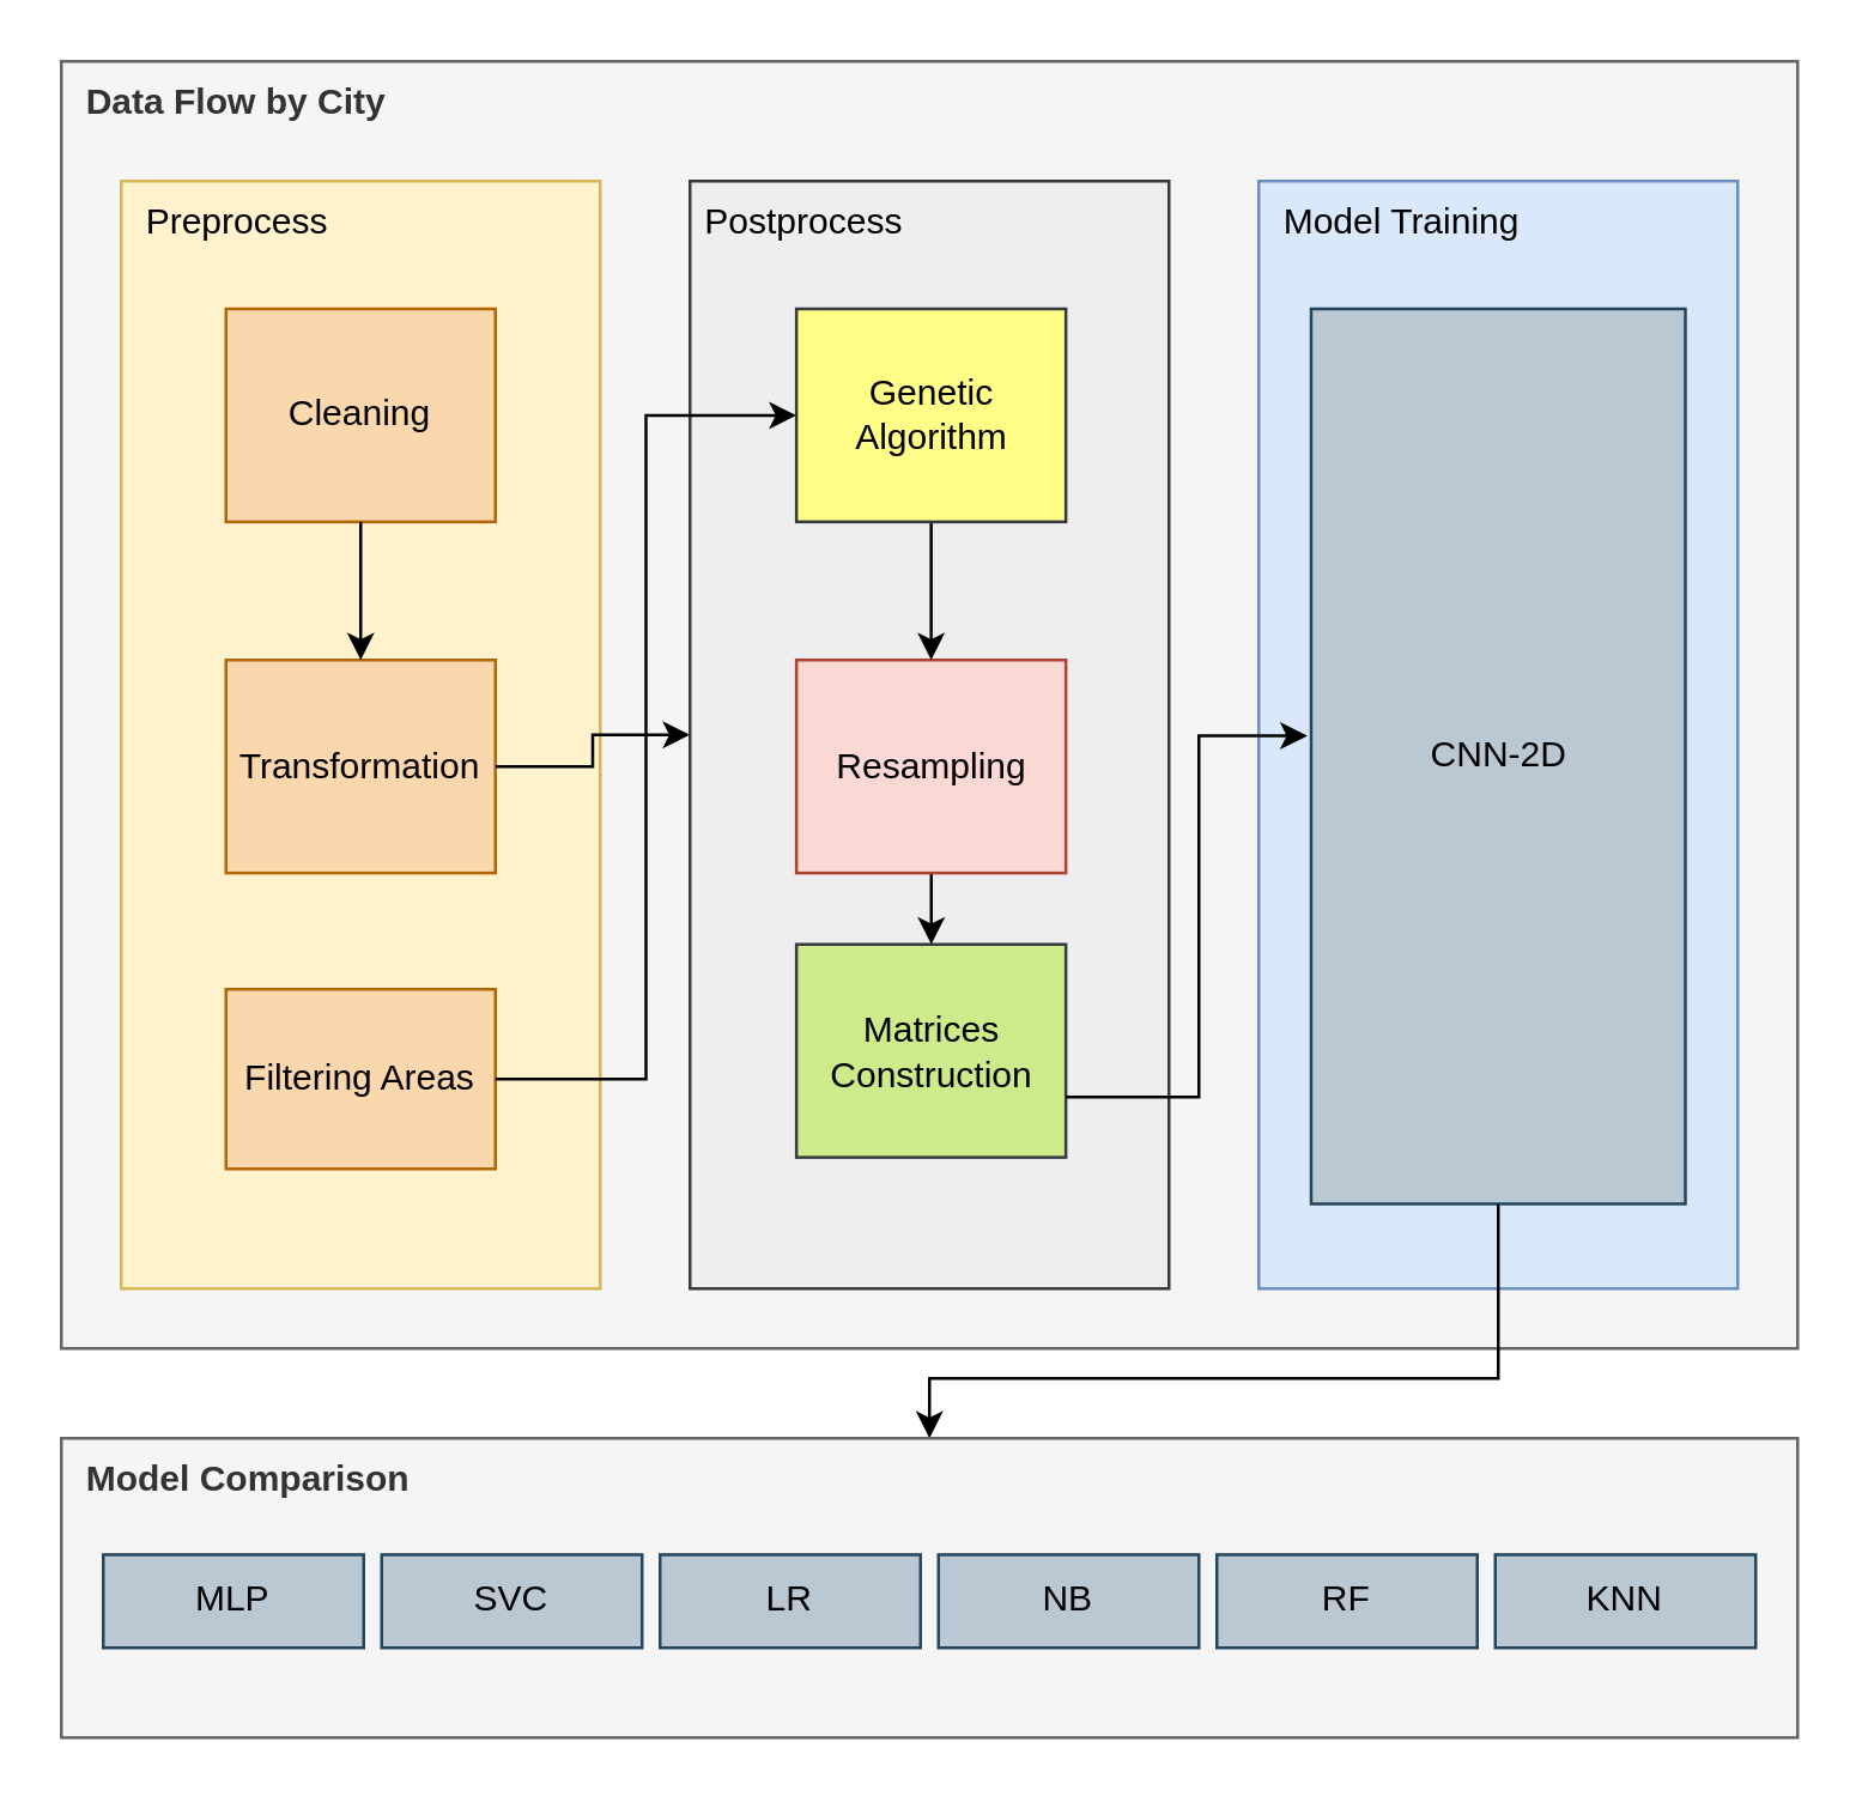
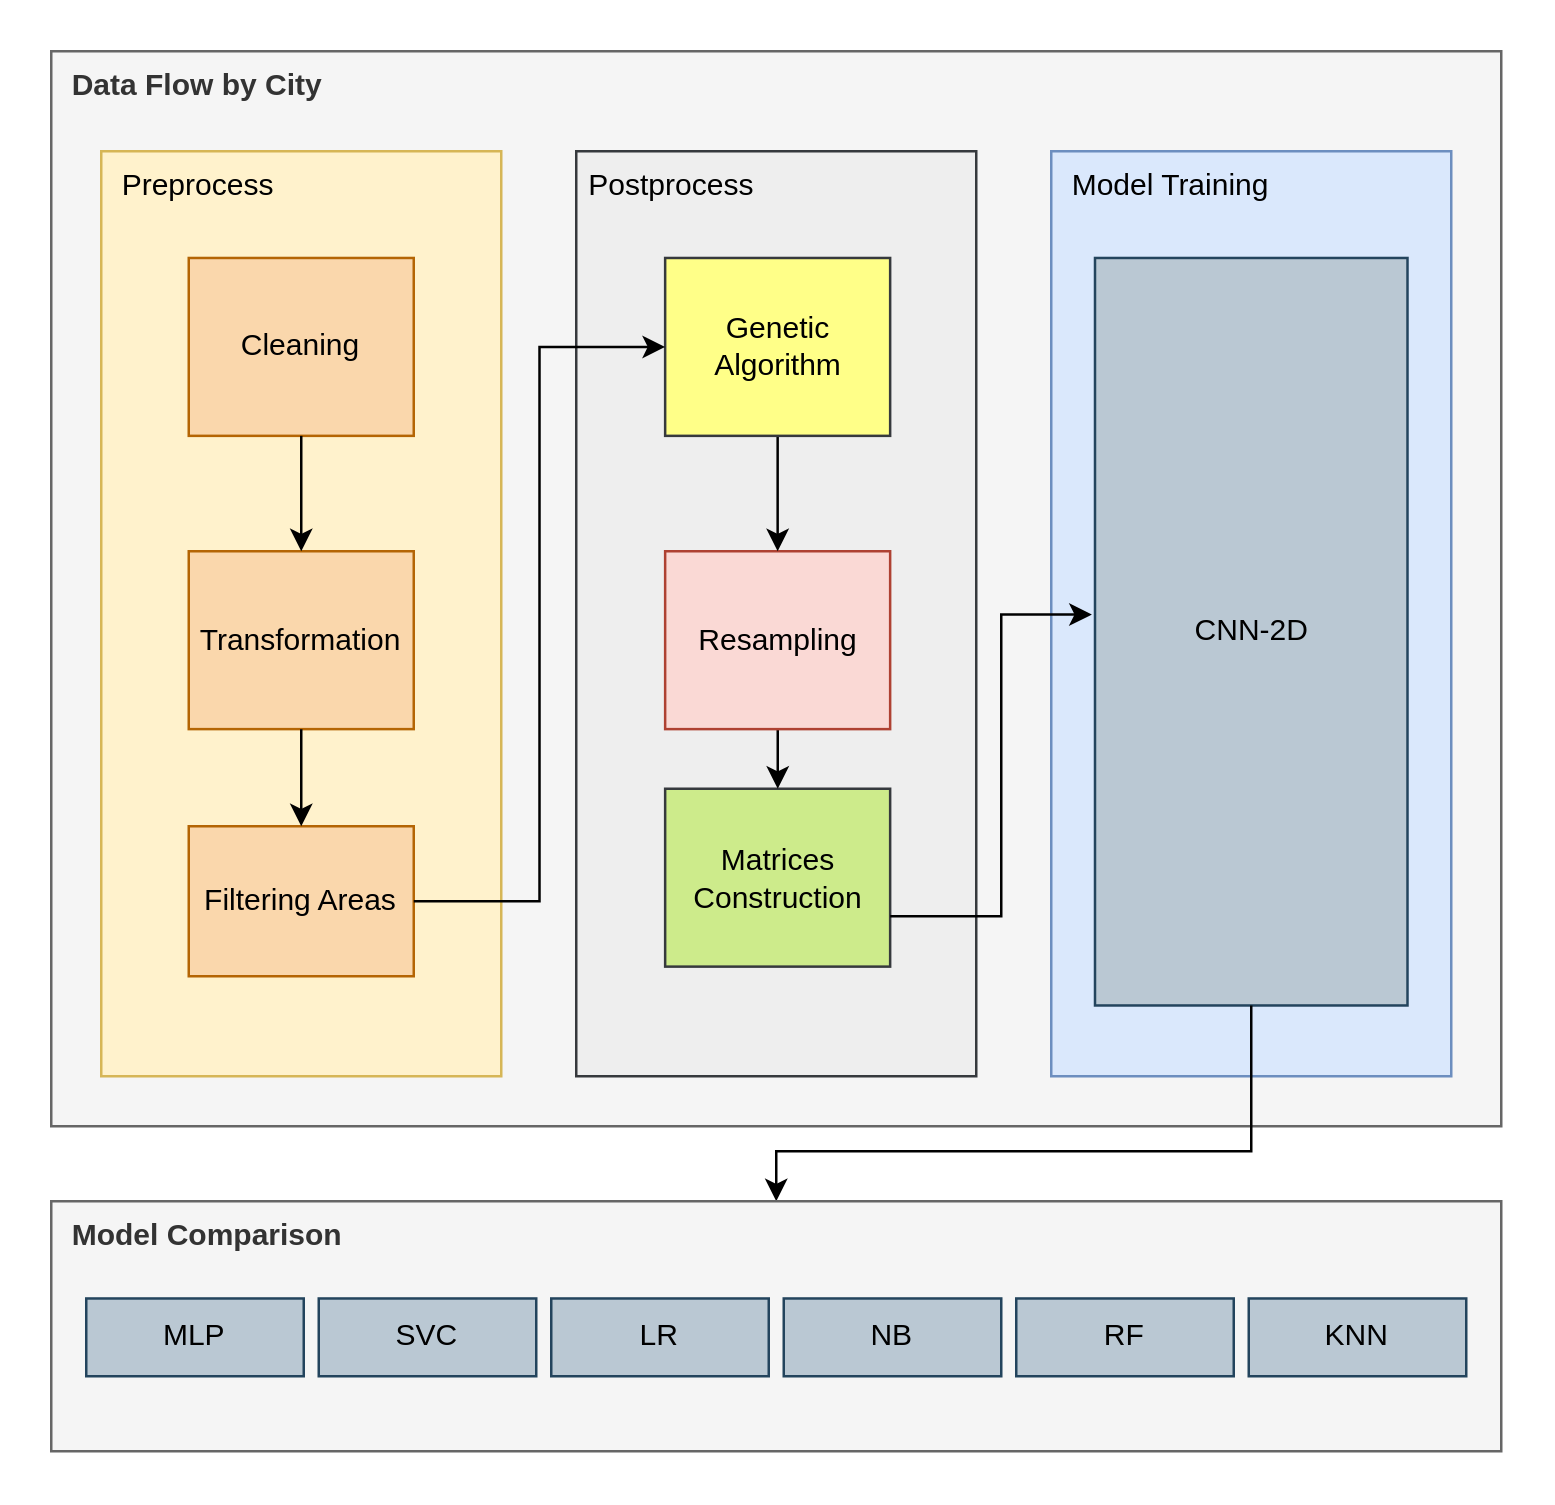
  <mxCell id="0" />
  <mxCell id="1" parent="0" />
  <mxCell id="2" value="&lt;b&gt;&amp;nbsp; Data Flow by City&lt;/b&gt;" style="rounded=0;whiteSpace=wrap;html=1;fillColor=#f5f5f5;fontColor=#333333;strokeColor=#666666;verticalAlign=top;align=left;" parent="1" vertex="1"><mxGeometry x="20" y="20" width="580" height="430" as="geometry" /></mxCell>
  <mxCell id="3" value="" style="group" parent="1" vertex="1" connectable="0"><mxGeometry x="40" y="60" width="160" height="370" as="geometry" /></mxCell>
  <mxCell id="4" value="&amp;nbsp; Preprocess" style="rounded=0;whiteSpace=wrap;html=1;fillColor=#fff2cc;strokeColor=#d6b656;verticalAlign=top;align=left;" parent="3" vertex="1"><mxGeometry width="160" height="370" as="geometry" /></mxCell>
  <mxCell id="5" value="Cleaning" style="rounded=0;whiteSpace=wrap;html=1;fillColor=#fad7ac;strokeColor=#b46504;" parent="3" vertex="1"><mxGeometry x="35" y="42.692" width="90" height="71.154" as="geometry" /></mxCell>
  <mxCell id="6" value="Transformation" style="rounded=0;whiteSpace=wrap;html=1;fillColor=#fad7ac;strokeColor=#b46504;" parent="3" vertex="1"><mxGeometry x="35" y="159.998" width="90" height="71.154" as="geometry" /></mxCell>
  <mxCell id="7" value="Filtering Areas" style="rounded=0;whiteSpace=wrap;html=1;fillColor=#fad7ac;strokeColor=#b46504;" parent="3" vertex="1"><mxGeometry x="35" y="269.996" width="90" height="60" as="geometry" /></mxCell>
  <mxCell id="8" value="" style="edgeStyle=orthogonalEdgeStyle;rounded=0;orthogonalLoop=1;jettySize=auto;html=1;" parent="3" source="5" target="6" edge="1"><mxGeometry relative="1" as="geometry" /></mxCell>
- <mxCell id="9" value="" style="edgeStyle=orthogonalEdgeStyle;rounded=0;orthogonalLoop=1;jettySize=auto;html=1;" parent="3" source="6" target="11" edge="1"><mxGeometry relative="1" as="geometry" /></mxCell>
+ <mxCell id="9" value="" style="edgeStyle=orthogonalEdgeStyle;rounded=0;orthogonalLoop=1;jettySize=auto;html=1;" parent="3" source="6" target="7" edge="1"><mxGeometry relative="1" as="geometry" /></mxCell>
  <mxCell id="10" value="" style="group" parent="1" vertex="1" connectable="0"><mxGeometry x="230" y="60" width="190" height="370" as="geometry" /></mxCell>
  <mxCell id="11" value="&amp;nbsp;Postprocess" style="rounded=0;whiteSpace=wrap;html=1;fillColor=#eeeeee;strokeColor=#36393d;verticalAlign=top;align=left;" parent="10" vertex="1"><mxGeometry width="160" height="370.0" as="geometry" /></mxCell>
  <mxCell id="12" value="Matrices Construction" style="rounded=0;whiteSpace=wrap;html=1;fillColor=#cdeb8b;strokeColor=#36393d;" parent="10" vertex="1"><mxGeometry x="35.556" y="254.996" width="90" height="71.154" as="geometry" /></mxCell>
  <mxCell id="13" value="" style="edgeStyle=orthogonalEdgeStyle;rounded=0;orthogonalLoop=1;jettySize=auto;html=1;" parent="10" source="14" target="12" edge="1"><mxGeometry relative="1" as="geometry" /></mxCell>
  <mxCell id="14" value="Resampling" style="rounded=0;whiteSpace=wrap;html=1;fillColor=#fad9d5;strokeColor=#ae4132;" parent="10" vertex="1"><mxGeometry x="35.556" y="159.998" width="90" height="71.154" as="geometry" /></mxCell>
  <mxCell id="15" value="" style="edgeStyle=orthogonalEdgeStyle;rounded=0;orthogonalLoop=1;jettySize=auto;html=1;" parent="10" source="16" target="14" edge="1"><mxGeometry relative="1" as="geometry" /></mxCell>
  <mxCell id="16" value="Genetic Algorithm" style="rounded=0;whiteSpace=wrap;html=1;fillColor=#ffff88;strokeColor=#36393d;" parent="10" vertex="1"><mxGeometry x="35.556" y="42.692" width="90" height="71.154" as="geometry" /></mxCell>
  <mxCell id="17" value="" style="edgeStyle=orthogonalEdgeStyle;rounded=0;orthogonalLoop=1;jettySize=auto;html=1;entryX=0;entryY=0.5;entryDx=0;entryDy=0;" parent="1" source="7" target="16" edge="1"><mxGeometry relative="1" as="geometry" /></mxCell>
  <mxCell id="18" value="&amp;nbsp; Model Training" style="rounded=0;whiteSpace=wrap;html=1;fillColor=#dae8fc;strokeColor=#6c8ebf;verticalAlign=top;align=left;" parent="1" vertex="1"><mxGeometry x="420" y="60" width="160" height="370" as="geometry" /></mxCell>
  <mxCell id="19" value="" style="group" parent="1" vertex="1" connectable="0"><mxGeometry x="437.5" y="84" width="125" height="320" as="geometry" /></mxCell>
  <mxCell id="20" value="CNN-2D" style="rounded=0;whiteSpace=wrap;html=1;fillColor=#bac8d3;strokeColor=#23445d;" parent="19" vertex="1"><mxGeometry y="18.69" width="125" height="299" as="geometry" /></mxCell>
  <mxCell id="21" value="" style="edgeStyle=orthogonalEdgeStyle;rounded=0;orthogonalLoop=1;jettySize=auto;html=1;entryX=-0.01;entryY=0.477;entryDx=0;entryDy=0;entryPerimeter=0;" parent="1" source="12" target="20" edge="1"><mxGeometry relative="1" as="geometry"><mxPoint x="438" y="398" as="targetPoint" /><Array as="points"><mxPoint x="400" y="366" /><mxPoint x="400" y="246" /></Array></mxGeometry></mxCell>
  <mxCell id="22" style="edgeStyle=orthogonalEdgeStyle;rounded=0;orthogonalLoop=1;jettySize=auto;html=1;exitX=0.5;exitY=1;exitDx=0;exitDy=0;" parent="1" source="20" target="24" edge="1"><mxGeometry relative="1" as="geometry"><Array as="points"><mxPoint x="500" y="460" /><mxPoint x="310" y="460" /></Array></mxGeometry></mxCell>
  <mxCell id="23" value="" style="group" parent="1" vertex="1" connectable="0"><mxGeometry x="20" y="480" width="580" height="100" as="geometry" /></mxCell>
  <mxCell id="24" value="&lt;b&gt;&amp;nbsp; Model Comparison&lt;/b&gt;" style="rounded=0;whiteSpace=wrap;html=1;align=left;verticalAlign=top;fillColor=#f5f5f5;fontColor=#333333;strokeColor=#666666;" parent="23" vertex="1"><mxGeometry width="580" height="100" as="geometry" /></mxCell>
  <mxCell id="25" value="MLP" style="rounded=0;whiteSpace=wrap;html=1;fillColor=#bac8d3;strokeColor=#23445d;" parent="23" vertex="1"><mxGeometry x="14" y="38.889" width="87" height="31.111" as="geometry" /></mxCell>
  <mxCell id="26" value="SVC" style="rounded=0;whiteSpace=wrap;html=1;fillColor=#bac8d3;strokeColor=#23445d;" parent="23" vertex="1"><mxGeometry x="107" y="38.889" width="87" height="31.111" as="geometry" /></mxCell>
  <mxCell id="27" value="LR" style="rounded=0;whiteSpace=wrap;html=1;fillColor=#bac8d3;strokeColor=#23445d;" parent="23" vertex="1"><mxGeometry x="200" y="38.889" width="87" height="31.111" as="geometry" /></mxCell>
  <mxCell id="28" value="&lt;font style=&quot;font-size: 12px;&quot;&gt;KNN&lt;/font&gt;" style="rounded=0;whiteSpace=wrap;html=1;fillColor=#bac8d3;strokeColor=#23445d;" parent="23" vertex="1"><mxGeometry x="479" y="38.889" width="87" height="31.111" as="geometry" /></mxCell>
  <mxCell id="29" value="RF" style="rounded=0;whiteSpace=wrap;html=1;fillColor=#bac8d3;strokeColor=#23445d;" parent="23" vertex="1"><mxGeometry x="386" y="38.889" width="87" height="31.111" as="geometry" /></mxCell>
  <mxCell id="30" value="NB" style="rounded=0;whiteSpace=wrap;html=1;fillColor=#bac8d3;strokeColor=#23445d;" parent="23" vertex="1"><mxGeometry x="293" y="38.889" width="87" height="31.111" as="geometry" /></mxCell>
